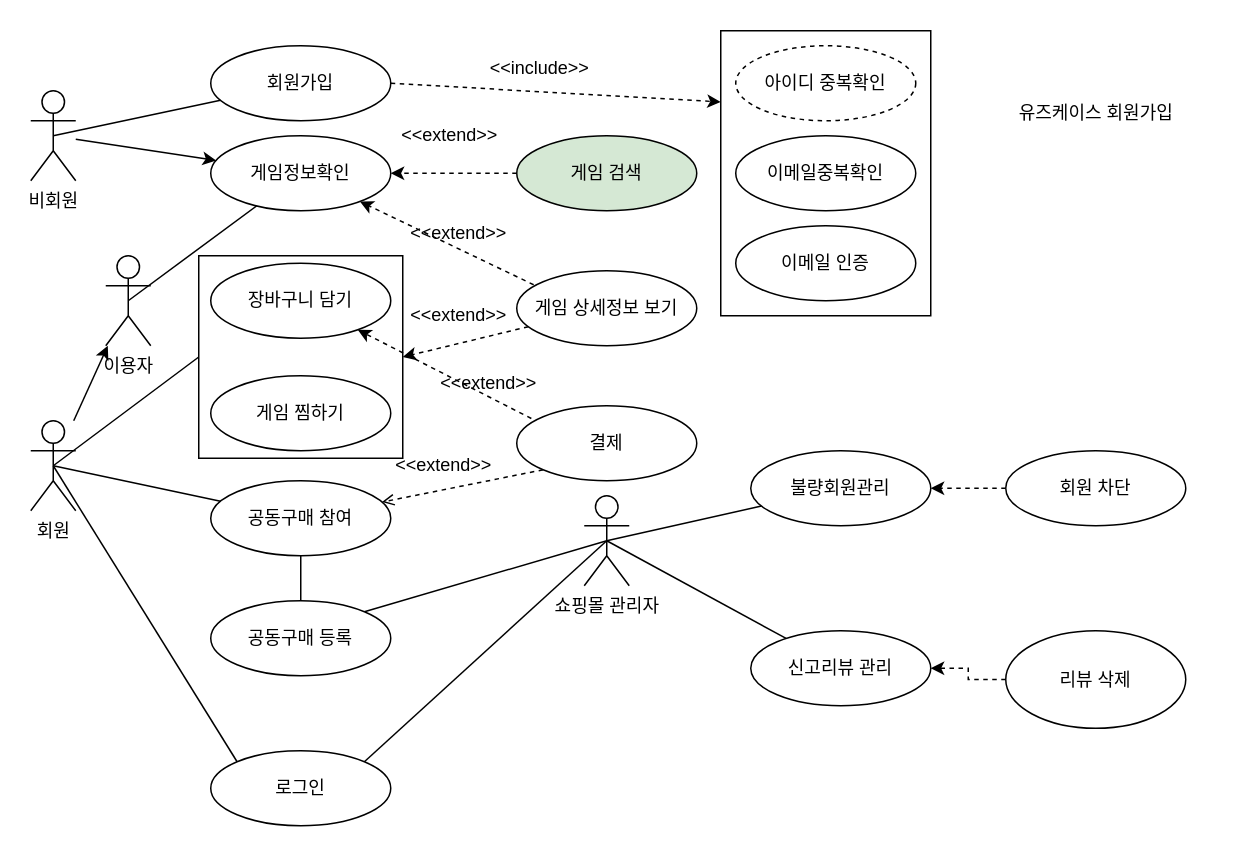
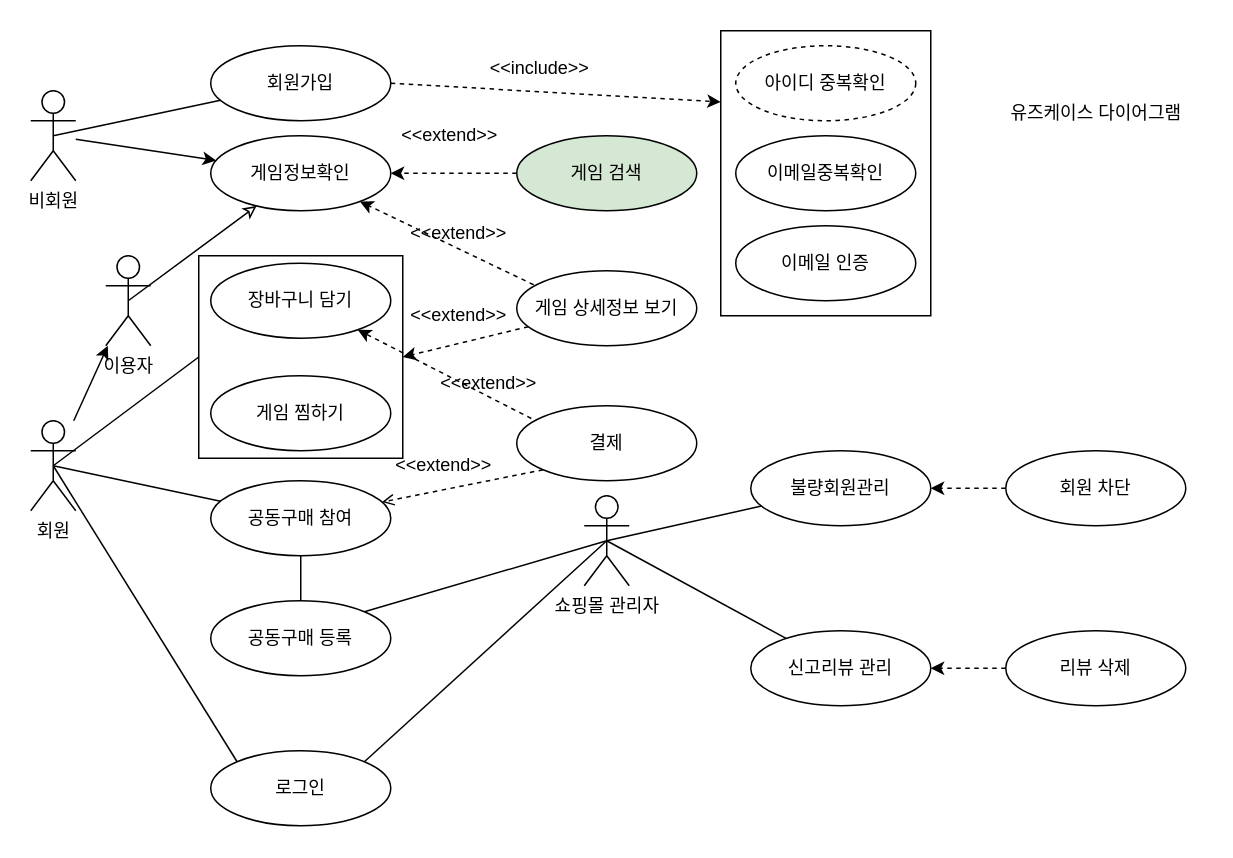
  <mxCell id="0" />
  <mxCell id="1" parent="0" />
  <mxCell id="2" value="" style="rounded=0;whiteSpace=wrap;html=1;" vertex="1" parent="1"><mxGeometry x="132" y="170" width="136" height="135" as="geometry" /></mxCell>
  <mxCell id="3" value="" style="rounded=0;whiteSpace=wrap;html=1;" vertex="1" parent="1"><mxGeometry x="480" y="20" width="140" height="190" as="geometry" /></mxCell>
  <mxCell id="4" value="회원가입" style="ellipse;whiteSpace=wrap;html=1;" vertex="1" parent="1"><mxGeometry x="140" y="30" width="120" height="50" as="geometry" /></mxCell>
  <mxCell id="5" value="로그인" style="ellipse;whiteSpace=wrap;html=1;" vertex="1" parent="1"><mxGeometry x="140" y="500" width="120" height="50" as="geometry" /></mxCell>
  <mxCell id="6" value="" style="rounded=0;orthogonalLoop=1;jettySize=auto;html=1;dashed=1;exitX=0.094;exitY=0.187;exitDx=0;exitDy=0;exitPerimeter=0;" edge="1" parent="1" source="33" target="8"><mxGeometry relative="1" as="geometry"><mxPoint x="320" y="190" as="targetPoint" /></mxGeometry></mxCell>
  <mxCell id="7" value="" style="rounded=0;orthogonalLoop=1;jettySize=auto;html=1;dashed=1;exitX=0;exitY=0.5;exitDx=0;exitDy=0;entryX=1;entryY=0.5;entryDx=0;entryDy=0;" edge="1" parent="1" source="12" target="8"><mxGeometry relative="1" as="geometry"><mxPoint x="340" y="130" as="targetPoint" /></mxGeometry></mxCell>
  <mxCell id="8" value="게임정보확인" style="ellipse;whiteSpace=wrap;html=1;" vertex="1" parent="1"><mxGeometry x="140" y="90" width="120" height="50" as="geometry" /></mxCell>
  <mxCell id="9" value="" style="rounded=0;orthogonalLoop=1;jettySize=auto;html=1;dashed=1;entryX=1;entryY=0.5;entryDx=0;entryDy=0;" edge="1" parent="1" source="33" target="2"><mxGeometry relative="1" as="geometry"><mxPoint x="250" y="160" as="sourcePoint" /></mxGeometry></mxCell>
  <mxCell id="10" value="장바구니 담기" style="ellipse;whiteSpace=wrap;html=1;" vertex="1" parent="1"><mxGeometry x="140" y="175" width="120" height="50" as="geometry" /></mxCell>
  <mxCell id="11" value="결제" style="ellipse;whiteSpace=wrap;html=1;" vertex="1" parent="1"><mxGeometry x="344" y="270" width="120" height="50" as="geometry" /></mxCell>
  <mxCell id="12" value="게임 검색" style="ellipse;whiteSpace=wrap;html=1;fillColor=#d5e8d4;" vertex="1" parent="1"><mxGeometry x="344" y="90" width="120" height="50" as="geometry" /></mxCell>
  <mxCell id="13" style="rounded=0;orthogonalLoop=1;jettySize=auto;html=1;exitX=0.5;exitY=0.5;exitDx=0;exitDy=0;exitPerimeter=0;endArrow=none;endFill=0;" edge="1" parent="1" source="16" target="31"><mxGeometry relative="1" as="geometry" /></mxCell>
  <mxCell id="14" style="rounded=0;orthogonalLoop=1;jettySize=auto;html=1;exitX=0.5;exitY=0.5;exitDx=0;exitDy=0;exitPerimeter=0;endArrow=none;endFill=0;" edge="1" parent="1" source="16" target="32"><mxGeometry relative="1" as="geometry" /></mxCell>
  <mxCell id="15" style="rounded=0;orthogonalLoop=1;jettySize=auto;html=1;exitX=0.5;exitY=0.5;exitDx=0;exitDy=0;exitPerimeter=0;entryX=1;entryY=0;entryDx=0;entryDy=0;startArrow=none;startFill=0;endArrow=none;endFill=0;" edge="1" parent="1" source="16" target="5"><mxGeometry relative="1" as="geometry" /></mxCell>
  <mxCell id="16" value="쇼핑몰 관리자&lt;div&gt;&lt;br&gt;&lt;/div&gt;" style="shape=umlActor;verticalLabelPosition=bottom;verticalAlign=top;html=1;outlineConnect=0;" vertex="1" parent="1"><mxGeometry x="389" y="330" width="30" height="60" as="geometry" /></mxCell>
- <mxCell id="17" style="rounded=0;orthogonalLoop=1;jettySize=auto;html=1;exitX=0.5;exitY=0.5;exitDx=0;exitDy=0;exitPerimeter=0;endArrow=none;endFill=0;" edge="1" parent="1" source="18" target="8"><mxGeometry relative="1" as="geometry" /></mxCell>
+ <mxCell id="17" style="rounded=0;orthogonalLoop=1;jettySize=auto;html=1;exitX=0.5;exitY=0.5;exitDx=0;exitDy=0;exitPerimeter=0;endArrow=classic;endFill=0;" edge="1" parent="1" source="18" target="8"><mxGeometry relative="1" as="geometry" /></mxCell>
  <mxCell id="18" value="이용자" style="shape=umlActor;verticalLabelPosition=bottom;verticalAlign=top;html=1;outlineConnect=0;" vertex="1" parent="1"><mxGeometry x="70" y="170" width="30" height="60" as="geometry" /></mxCell>
  <mxCell id="19" style="rounded=0;orthogonalLoop=1;jettySize=auto;html=1;exitX=0.5;exitY=0.5;exitDx=0;exitDy=0;exitPerimeter=0;startArrow=none;startFill=0;endArrow=none;endFill=0;" edge="1" parent="1" source="21" target="4"><mxGeometry relative="1" as="geometry" /></mxCell>
  <mxCell id="20" value="" style="rounded=0;orthogonalLoop=1;jettySize=auto;html=1;" edge="1" parent="1" source="21" target="8"><mxGeometry relative="1" as="geometry" /></mxCell>
  <mxCell id="21" value="비회원" style="shape=umlActor;verticalLabelPosition=bottom;verticalAlign=top;html=1;outlineConnect=0;" vertex="1" parent="1"><mxGeometry x="20" y="60" width="30" height="60" as="geometry" /></mxCell>
  <mxCell id="22" value="" style="rounded=0;orthogonalLoop=1;jettySize=auto;html=1;" edge="1" parent="1" source="25" target="18"><mxGeometry relative="1" as="geometry" /></mxCell>
  <mxCell id="23" style="rounded=0;orthogonalLoop=1;jettySize=auto;html=1;exitX=0.5;exitY=0.5;exitDx=0;exitDy=0;exitPerimeter=0;endArrow=none;endFill=0;startArrow=none;startFill=0;entryX=0;entryY=0;entryDx=0;entryDy=0;" edge="1" parent="1" source="25" target="5"><mxGeometry relative="1" as="geometry" /></mxCell>
  <mxCell id="24" style="rounded=0;orthogonalLoop=1;jettySize=auto;html=1;exitX=0.5;exitY=0.5;exitDx=0;exitDy=0;exitPerimeter=0;endArrow=none;endFill=0;entryX=0;entryY=0.5;entryDx=0;entryDy=0;" edge="1" parent="1" source="25" target="2"><mxGeometry relative="1" as="geometry" /></mxCell>
  <mxCell id="25" value="회원" style="shape=umlActor;verticalLabelPosition=bottom;verticalAlign=top;html=1;outlineConnect=0;" vertex="1" parent="1"><mxGeometry x="20" y="280" width="30" height="60" as="geometry" /></mxCell>
  <mxCell id="26" value="" style="rounded=0;orthogonalLoop=1;jettySize=auto;html=1;endArrow=classic;endFill=1;dashed=1;exitX=0.081;exitY=0.17;exitDx=0;exitDy=0;exitPerimeter=0;" edge="1" parent="1" source="11" target="10"><mxGeometry relative="1" as="geometry"><mxPoint x="300" y="270" as="sourcePoint" /></mxGeometry></mxCell>
  <mxCell id="27" value="게임 찜하기" style="ellipse;whiteSpace=wrap;html=1;" vertex="1" parent="1"><mxGeometry x="140" y="250" width="120" height="50" as="geometry" /></mxCell>
  <mxCell id="28" value="" style="rounded=0;orthogonalLoop=1;jettySize=auto;html=1;dashed=1;exitX=0;exitY=1;exitDx=0;exitDy=0;endArrow=open;" edge="1" parent="1" source="11" target="29"><mxGeometry relative="1" as="geometry"><mxPoint x="300" y="340" as="sourcePoint" /><mxPoint x="370" y="250" as="targetPoint" /></mxGeometry></mxCell>
  <mxCell id="29" value="공동구매 참여" style="ellipse;whiteSpace=wrap;html=1;" vertex="1" parent="1"><mxGeometry x="140" y="320" width="120" height="50" as="geometry" /></mxCell>
  <mxCell id="30" style="rounded=0;orthogonalLoop=1;jettySize=auto;html=1;exitX=0.5;exitY=0.5;exitDx=0;exitDy=0;exitPerimeter=0;endArrow=none;endFill=0;" edge="1" parent="1" source="25" target="29"><mxGeometry relative="1" as="geometry" /></mxCell>
  <mxCell id="31" value="불량회원관리" style="ellipse;whiteSpace=wrap;html=1;" vertex="1" parent="1"><mxGeometry x="500" y="300" width="120" height="50" as="geometry" /></mxCell>
  <mxCell id="32" value="신고리뷰 관리" style="ellipse;whiteSpace=wrap;html=1;" vertex="1" parent="1"><mxGeometry x="500" y="420" width="120" height="50" as="geometry" /></mxCell>
  <mxCell id="33" value="게임 상세정보 보기" style="ellipse;whiteSpace=wrap;html=1;" vertex="1" parent="1"><mxGeometry x="344" y="180" width="120" height="50" as="geometry" /></mxCell>
  <mxCell id="34" style="rounded=0;orthogonalLoop=1;jettySize=auto;html=1;exitX=0.5;exitY=0.5;exitDx=0;exitDy=0;exitPerimeter=0;entryX=1;entryY=0;entryDx=0;entryDy=0;endArrow=none;endFill=0;" edge="1" parent="1" source="16" target="51"><mxGeometry relative="1" as="geometry" /></mxCell>
  <mxCell id="35" value="" style="edgeStyle=orthogonalEdgeStyle;rounded=0;orthogonalLoop=1;jettySize=auto;html=1;dashed=1;" edge="1" parent="1" source="36" target="31"><mxGeometry relative="1" as="geometry" /></mxCell>
  <mxCell id="36" value="회원 차단" style="ellipse;whiteSpace=wrap;html=1;" vertex="1" parent="1"><mxGeometry x="670" y="300" width="120" height="50" as="geometry" /></mxCell>
  <mxCell id="37" value="" style="edgeStyle=orthogonalEdgeStyle;rounded=0;orthogonalLoop=1;jettySize=auto;html=1;dashed=1;" edge="1" parent="1" source="38" target="32"><mxGeometry relative="1" as="geometry" /></mxCell>
- <mxCell id="38" value="리뷰 삭제" style="ellipse;whiteSpace=wrap;html=1;" vertex="1" parent="1"><mxGeometry x="670" y="420" width="120" height="65" as="geometry" /></mxCell>
+ <mxCell id="38" value="리뷰 삭제" style="ellipse;whiteSpace=wrap;html=1;" vertex="1" parent="1"><mxGeometry x="670" y="420" width="120" height="50" as="geometry" /></mxCell>
  <mxCell id="39" value="&amp;lt;&amp;lt;extend&amp;gt;&amp;gt;" style="text;html=1;align=center;verticalAlign=middle;resizable=0;points=[];autosize=1;strokeColor=none;fillColor=none;" vertex="1" parent="1"><mxGeometry x="254" y="75" width="90" height="30" as="geometry" /></mxCell>
  <mxCell id="40" value="&amp;lt;&amp;lt;extend&amp;gt;&amp;gt;" style="text;html=1;align=center;verticalAlign=middle;resizable=0;points=[];autosize=1;strokeColor=none;fillColor=none;" vertex="1" parent="1"><mxGeometry x="260" y="140" width="90" height="30" as="geometry" /></mxCell>
  <mxCell id="41" value="&amp;lt;&amp;lt;extend&amp;gt;&amp;gt;" style="text;html=1;align=center;verticalAlign=middle;resizable=0;points=[];autosize=1;strokeColor=none;fillColor=none;" vertex="1" parent="1"><mxGeometry x="260" y="195" width="90" height="30" as="geometry" /></mxCell>
  <mxCell id="42" value="&amp;lt;&amp;lt;extend&amp;gt;&amp;gt;" style="text;html=1;align=center;verticalAlign=middle;resizable=0;points=[];autosize=1;strokeColor=none;fillColor=none;" vertex="1" parent="1"><mxGeometry x="280" y="240" width="90" height="30" as="geometry" /></mxCell>
  <mxCell id="43" value="&amp;lt;&amp;lt;extend&amp;gt;&amp;gt;" style="text;html=1;align=center;verticalAlign=middle;resizable=0;points=[];autosize=1;strokeColor=none;fillColor=none;" vertex="1" parent="1"><mxGeometry x="250" y="295" width="90" height="30" as="geometry" /></mxCell>
  <mxCell id="44" value="이메일중복확인" style="ellipse;whiteSpace=wrap;html=1;" vertex="1" parent="1"><mxGeometry x="490" y="90" width="120" height="50" as="geometry" /></mxCell>
  <mxCell id="45" value="아이디 중복확인" style="ellipse;whiteSpace=wrap;html=1;dashed=1;" vertex="1" parent="1"><mxGeometry x="490" y="30" width="120" height="50" as="geometry" /></mxCell>
  <mxCell id="46" value="이메일 인증" style="ellipse;whiteSpace=wrap;html=1;" vertex="1" parent="1"><mxGeometry x="490" y="150" width="120" height="50" as="geometry" /></mxCell>
  <mxCell id="47" value="" style="endArrow=classic;html=1;rounded=0;exitX=1;exitY=0.5;exitDx=0;exitDy=0;entryX=0;entryY=0.25;entryDx=0;entryDy=0;dashed=1;" edge="1" parent="1" source="4" target="3"><mxGeometry width="50" height="50" relative="1" as="geometry"><mxPoint x="430" y="300" as="sourcePoint" /><mxPoint x="480" y="250" as="targetPoint" /></mxGeometry></mxCell>
  <mxCell id="48" value="&amp;lt;&amp;lt;include&amp;gt;&amp;gt;" style="text;html=1;align=center;verticalAlign=middle;resizable=0;points=[];autosize=1;strokeColor=none;fillColor=none;" vertex="1" parent="1"><mxGeometry x="314" y="30" width="90" height="30" as="geometry" /></mxCell>
- <mxCell id="49" value="유즈케이스 회원가입" style="text;html=1;align=center;verticalAlign=middle;resizable=0;points=[];autosize=1;strokeColor=none;fillColor=none;" vertex="1" parent="1"><mxGeometry x="660" y="60" width="140" height="30" as="geometry" /></mxCell>
+ <mxCell id="49" value="유즈케이스 다이어그램" style="text;html=1;align=center;verticalAlign=middle;resizable=0;points=[];autosize=1;strokeColor=none;fillColor=none;" vertex="1" parent="1"><mxGeometry x="660" y="60" width="140" height="30" as="geometry" /></mxCell>
  <mxCell id="50" value="" style="edgeStyle=orthogonalEdgeStyle;rounded=0;orthogonalLoop=1;jettySize=auto;html=1;endArrow=none;endFill=0;" edge="1" parent="1" source="51" target="29"><mxGeometry relative="1" as="geometry" /></mxCell>
  <mxCell id="51" value="공동구매 등록" style="ellipse;whiteSpace=wrap;html=1;" vertex="1" parent="1"><mxGeometry x="140" y="400" width="120" height="50" as="geometry" /></mxCell>
